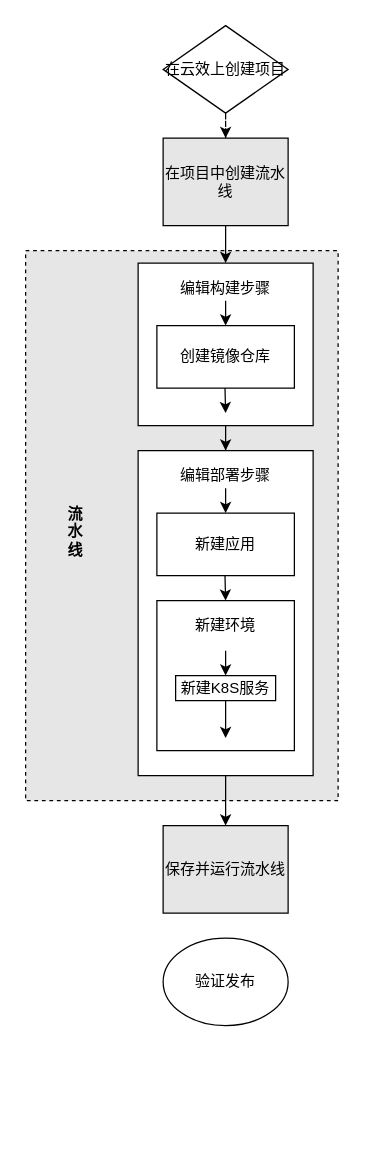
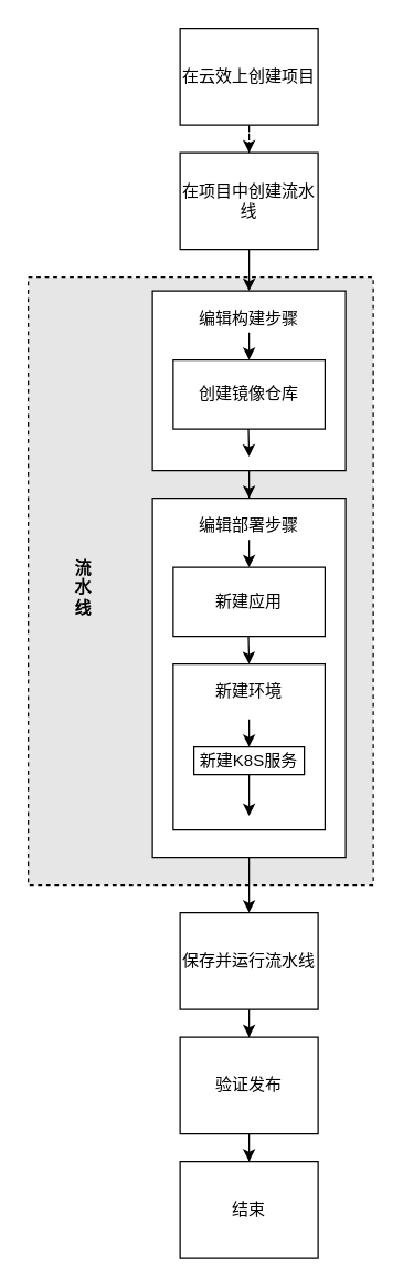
  <mxCell id="0" />
  <mxCell id="1" parent="0" />
  <mxCell id="2" value="" style="rounded=0;whiteSpace=wrap;html=1;dashed=1;fillColor=#E6E6E6;" vertex="1" parent="1"><mxGeometry x="20" y="200" width="250" height="440" as="geometry" /></mxCell>
  <mxCell id="3" style="edgeStyle=orthogonalEdgeStyle;rounded=0;orthogonalLoop=1;jettySize=auto;html=1;entryX=0.5;entryY=0;entryDx=0;entryDy=0;dashed=1;" edge="1" parent="1" source="4" target="6"><mxGeometry relative="1" as="geometry" /></mxCell>
- <mxCell id="4" value="在云效上创建项目" style="rhombus;whiteSpace=wrap;html=1;" vertex="1" parent="1"><mxGeometry x="130" y="20" width="100" height="70" as="geometry" /></mxCell>
+ <mxCell id="4" value="在云效上创建项目" style="rounded=0;whiteSpace=wrap;html=1;" vertex="1" parent="1"><mxGeometry x="130" y="20" width="100" height="70" as="geometry" /></mxCell>
  <mxCell id="5" style="edgeStyle=orthogonalEdgeStyle;rounded=0;orthogonalLoop=1;jettySize=auto;html=1;" edge="1" parent="1" source="6" target="8"><mxGeometry relative="1" as="geometry" /></mxCell>
- <mxCell id="6" value="在项目中创建流水线" style="rounded=0;whiteSpace=wrap;html=1;fillColor=#e6e6e6;" vertex="1" parent="1"><mxGeometry x="130" y="110" width="100" height="70" as="geometry" /></mxCell>
+ <mxCell id="6" value="在项目中创建流水线" style="rounded=0;whiteSpace=wrap;html=1;" vertex="1" parent="1"><mxGeometry x="130" y="110" width="100" height="70" as="geometry" /></mxCell>
  <mxCell id="7" style="edgeStyle=orthogonalEdgeStyle;rounded=0;orthogonalLoop=1;jettySize=auto;html=1;" edge="1" parent="1" source="8" target="9"><mxGeometry relative="1" as="geometry" /></mxCell>
  <mxCell id="8" value="" style="rounded=0;whiteSpace=wrap;html=1;" vertex="1" parent="1"><mxGeometry x="110" y="210" width="140" height="130" as="geometry" /></mxCell>
  <mxCell id="9" value="" style="rounded=0;whiteSpace=wrap;html=1;" vertex="1" parent="1"><mxGeometry x="110" y="360" width="140" height="260" as="geometry" /></mxCell>
  <mxCell id="10" value="编辑构建步骤" style="text;html=1;strokeColor=none;fillColor=none;align=center;verticalAlign=middle;whiteSpace=wrap;rounded=0;" vertex="1" parent="1"><mxGeometry x="135" y="220" width="90" height="20" as="geometry" /></mxCell>
  <mxCell id="11" value="创建镜像仓库" style="rounded=0;whiteSpace=wrap;html=1;" vertex="1" parent="1"><mxGeometry x="125" y="260" width="110" height="50" as="geometry" /></mxCell>
  <mxCell id="12" value="" style="rounded=0;whiteSpace=wrap;html=1;" vertex="1" parent="1"><mxGeometry x="125" y="480" width="110" height="120" as="geometry" /></mxCell>
  <mxCell id="13" value="" style="endArrow=classic;html=1;entryX=0.5;entryY=0;entryDx=0;entryDy=0;" edge="1" parent="1" target="11"><mxGeometry width="50" height="50" relative="1" as="geometry"><mxPoint x="180" y="240" as="sourcePoint" /><mxPoint x="165" y="210" as="targetPoint" /></mxGeometry></mxCell>
  <mxCell id="14" value="" style="endArrow=classic;html=1;" edge="1" parent="1"><mxGeometry width="50" height="50" relative="1" as="geometry"><mxPoint x="179.5" y="310" as="sourcePoint" /><mxPoint x="180" y="330" as="targetPoint" /></mxGeometry></mxCell>
  <mxCell id="15" value="新建应用" style="rounded=0;whiteSpace=wrap;html=1;" vertex="1" parent="1"><mxGeometry x="125" y="410" width="110" height="50" as="geometry" /></mxCell>
  <mxCell id="16" value="" style="endArrow=classic;html=1;entryX=0.5;entryY=0;entryDx=0;entryDy=0;" edge="1" parent="1" target="15"><mxGeometry width="50" height="50" relative="1" as="geometry"><mxPoint x="180" y="390" as="sourcePoint" /><mxPoint x="165" y="360" as="targetPoint" /></mxGeometry></mxCell>
  <mxCell id="17" value="" style="endArrow=classic;html=1;" edge="1" parent="1"><mxGeometry width="50" height="50" relative="1" as="geometry"><mxPoint x="179.5" y="460" as="sourcePoint" /><mxPoint x="180" y="480" as="targetPoint" /></mxGeometry></mxCell>
  <mxCell id="18" value="编辑部署步骤" style="text;html=1;strokeColor=none;fillColor=none;align=center;verticalAlign=middle;whiteSpace=wrap;rounded=0;" vertex="1" parent="1"><mxGeometry x="135" y="370" width="90" height="20" as="geometry" /></mxCell>
  <mxCell id="19" value="新建环境" style="text;html=1;strokeColor=none;fillColor=none;align=center;verticalAlign=middle;whiteSpace=wrap;rounded=0;" vertex="1" parent="1"><mxGeometry x="155" y="490" width="50" height="20" as="geometry" /></mxCell>
  <mxCell id="20" value="新建K8S服务" style="rounded=0;whiteSpace=wrap;html=1;" vertex="1" parent="1"><mxGeometry x="140" y="540" width="80" height="20" as="geometry" /></mxCell>
  <mxCell id="21" value="" style="endArrow=classic;html=1;exitX=0.5;exitY=1;exitDx=0;exitDy=0;" edge="1" parent="1" source="20"><mxGeometry width="50" height="50" relative="1" as="geometry"><mxPoint x="-50" y="690" as="sourcePoint" /><mxPoint x="180" y="590" as="targetPoint" /></mxGeometry></mxCell>
  <mxCell id="22" value="&lt;font face=&quot;Helvetica&quot;&gt;&lt;b&gt;流&lt;br&gt;水&lt;br&gt;线&lt;/b&gt;&lt;/font&gt;" style="text;html=1;strokeColor=none;fillColor=none;align=center;verticalAlign=middle;whiteSpace=wrap;rounded=0;dashed=1;fontFamily=Verdana;flipV=1;" vertex="1" parent="1"><mxGeometry x="40" y="340" width="40" height="170" as="geometry" /></mxCell>
- <mxCell id="24" value="保存并运行流水线" style="rounded=0;whiteSpace=wrap;html=1;fillColor=#e6e6e6;" vertex="1" parent="1"><mxGeometry x="130" y="660" width="100" height="70" as="geometry" /></mxCell>
+ <mxCell id="23" style="edgeStyle=orthogonalEdgeStyle;rounded=0;orthogonalLoop=1;jettySize=auto;html=1;fontFamily=Verdana;" edge="1" parent="1" source="24" target="27"><mxGeometry relative="1" as="geometry" /></mxCell>
+ <mxCell id="24" value="保存并运行流水线" style="rounded=0;whiteSpace=wrap;html=1;" vertex="1" parent="1"><mxGeometry x="130" y="660" width="100" height="70" as="geometry" /></mxCell>
  <mxCell id="25" value="" style="endArrow=classic;html=1;fontFamily=Verdana;exitX=0.5;exitY=1;exitDx=0;exitDy=0;entryX=0.5;entryY=0;entryDx=0;entryDy=0;" edge="1" parent="1" source="9" target="24"><mxGeometry width="50" height="50" relative="1" as="geometry"><mxPoint x="300" y="790" as="sourcePoint" /><mxPoint x="350" y="740" as="targetPoint" /></mxGeometry></mxCell>
- <mxCell id="27" value="验证发布" style="ellipse;whiteSpace=wrap;html=1;" vertex="1" parent="1"><mxGeometry x="130" y="750" width="100" height="70" as="geometry" /></mxCell>
+ <mxCell id="26" style="edgeStyle=orthogonalEdgeStyle;rounded=0;orthogonalLoop=1;jettySize=auto;html=1;fontFamily=Verdana;" edge="1" parent="1" source="27" target="28"><mxGeometry relative="1" as="geometry" /></mxCell>
+ <mxCell id="27" value="验证发布" style="rounded=0;whiteSpace=wrap;html=1;" vertex="1" parent="1"><mxGeometry x="130" y="750" width="100" height="70" as="geometry" /></mxCell>
+ <mxCell id="28" value="结束" style="rounded=0;whiteSpace=wrap;html=1;" vertex="1" parent="1"><mxGeometry x="130" y="840" width="100" height="70" as="geometry" /></mxCell>
  <mxCell id="29" value="" style="endArrow=classic;html=1;fontFamily=Verdana;entryX=0.5;entryY=0;entryDx=0;entryDy=0;" edge="1" parent="1" target="20"><mxGeometry width="50" height="50" relative="1" as="geometry"><mxPoint x="180" y="520" as="sourcePoint" /><mxPoint x="210" y="500" as="targetPoint" /></mxGeometry></mxCell>
